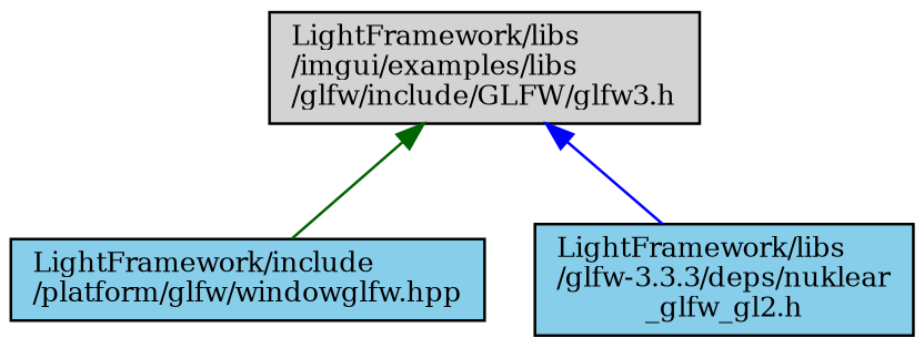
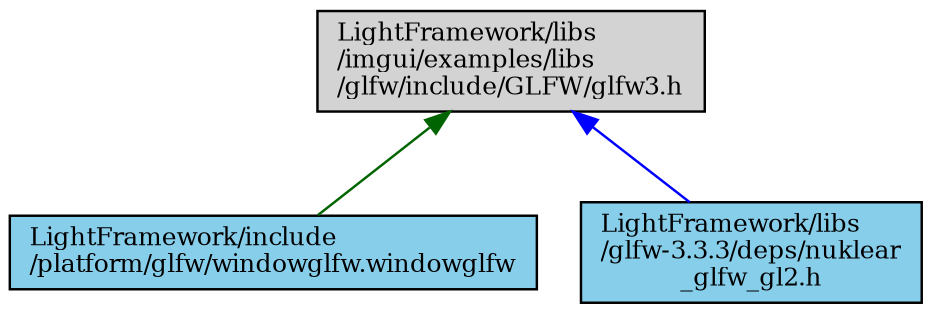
  digraph {
    fontname="DejaVu Serif"
    node [color=black fillcolor=skyblue fontname="DejaVu Serif" fontsize=10 shape=record style=filled]
    edge [dir=back fontname="DejaVu Serif" fontsize=10 labelfontname=Helvetica labelfontsize=10 style=solid]
    n1 [fillcolor=lightgrey fontcolor=black height=0.2 label="LightFramework/libs\l/imgui/examples/libs\l/glfw/include/GLFW/glfw3.h" width=0.4]
-   n2 [height=0.2 label="LightFramework/include\l/platform/glfw/windowglfw.hpp" width=0.4]
+   n2 [height=0.2 label="LightFramework/include\l/platform/glfw/windowglfw.windowglfw" width=0.4]
    n3 [height=0.2 label="LightFramework/libs\l/glfw-3.3.3/deps/nuklear\l_glfw_gl2.h" width=0.4]
    n1 -> n2 [color=darkgreen]
    n1 -> n3 [color=blue]
  }
